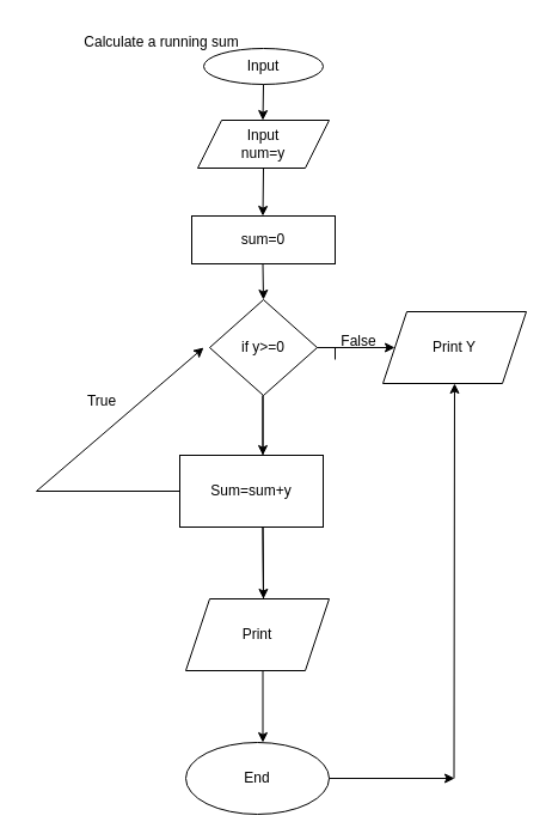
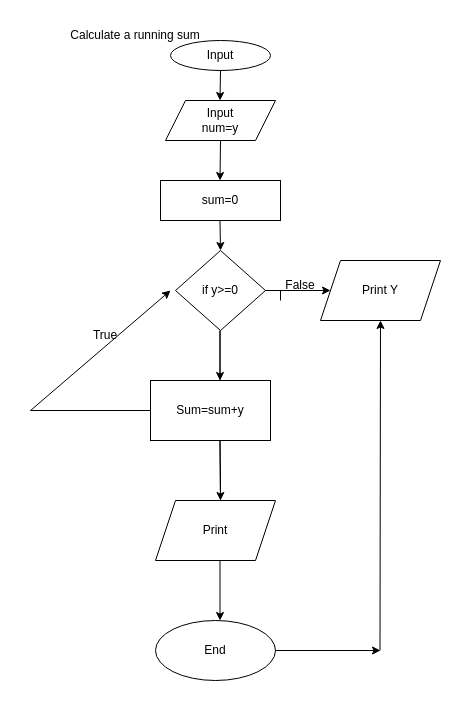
  <mxCell id="0" />
  <mxCell id="1" parent="0" />
  <mxCell id="2" value="Input" style="ellipse;whiteSpace=wrap;html=1;" vertex="1" parent="1"><mxGeometry x="170" y="40" width="100" height="30" as="geometry" /></mxCell>
  <mxCell id="3" value="" style="endArrow=classic;html=1;rounded=0;" edge="1" parent="1"><mxGeometry width="50" height="50" relative="1" as="geometry"><mxPoint x="220" y="140" as="sourcePoint" /><mxPoint x="219.5" y="180" as="targetPoint" /></mxGeometry></mxCell>
  <mxCell id="4" value="sum=0" style="rounded=0;whiteSpace=wrap;html=1;" vertex="1" parent="1"><mxGeometry x="160" y="180" width="120" height="40" as="geometry" /></mxCell>
  <mxCell id="5" value="" style="endArrow=classic;html=1;rounded=0;" edge="1" parent="1"><mxGeometry width="50" height="50" relative="1" as="geometry"><mxPoint x="220" y="500" as="sourcePoint" /><mxPoint x="220" y="500" as="targetPoint" /><Array as="points"><mxPoint x="219.5" y="440" /></Array></mxGeometry></mxCell>
  <mxCell id="6" value="Print" style="shape=parallelogram;perimeter=parallelogramPerimeter;whiteSpace=wrap;html=1;fixedSize=1;" vertex="1" parent="1"><mxGeometry x="155" y="500" width="120" height="60" as="geometry" /></mxCell>
  <mxCell id="7" value="" style="endArrow=classic;html=1;rounded=0;" edge="1" parent="1"><mxGeometry width="50" height="50" relative="1" as="geometry"><mxPoint x="219.5" y="560" as="sourcePoint" /><mxPoint x="219.5" y="620" as="targetPoint" /></mxGeometry></mxCell>
  <mxCell id="8" value="End" style="ellipse;whiteSpace=wrap;html=1;" vertex="1" parent="1"><mxGeometry x="155" y="620" width="120" height="60" as="geometry" /></mxCell>
  <mxCell id="9" style="edgeStyle=orthogonalEdgeStyle;rounded=0;orthogonalLoop=1;jettySize=auto;html=1;exitX=0.5;exitY=1;exitDx=0;exitDy=0;" edge="1" parent="1" source="2" target="2"><mxGeometry relative="1" as="geometry" /></mxCell>
  <mxCell id="10" value="Calculate a running sum" style="text;html=1;strokeColor=none;fillColor=none;align=center;verticalAlign=middle;whiteSpace=wrap;rounded=0;" vertex="1" parent="1"><mxGeometry x="20" y="20" width="230" height="30" as="geometry" /></mxCell>
  <mxCell id="11" value="" style="endArrow=classic;html=1;rounded=0;" edge="1" parent="1"><mxGeometry width="50" height="50" relative="1" as="geometry"><mxPoint x="280" y="300" as="sourcePoint" /><mxPoint x="330" y="290" as="targetPoint" /><Array as="points"><mxPoint x="280" y="290" /><mxPoint x="260" y="290" /></Array></mxGeometry></mxCell>
  <mxCell id="12" value="if y&amp;gt;=0" style="rhombus;whiteSpace=wrap;html=1;" vertex="1" parent="1"><mxGeometry x="175" y="250" width="90" height="80" as="geometry" /></mxCell>
  <mxCell id="13" value="Input&lt;br&gt;num=y" style="shape=parallelogram;perimeter=parallelogramPerimeter;whiteSpace=wrap;html=1;fixedSize=1;" vertex="1" parent="1"><mxGeometry x="165" y="100" width="110" height="40" as="geometry" /></mxCell>
  <mxCell id="14" style="edgeStyle=orthogonalEdgeStyle;rounded=0;orthogonalLoop=1;jettySize=auto;html=1;exitX=0.5;exitY=1;exitDx=0;exitDy=0;" edge="1" parent="1" source="4" target="4"><mxGeometry relative="1" as="geometry" /></mxCell>
  <mxCell id="15" value="" style="endArrow=classic;html=1;rounded=0;" edge="1" parent="1"><mxGeometry width="50" height="50" relative="1" as="geometry"><mxPoint x="220" y="70" as="sourcePoint" /><mxPoint x="219.5" y="100" as="targetPoint" /></mxGeometry></mxCell>
  <mxCell id="16" value="" style="endArrow=classic;html=1;rounded=0;" edge="1" parent="1"><mxGeometry width="50" height="50" relative="1" as="geometry"><mxPoint x="219.5" y="220" as="sourcePoint" /><mxPoint x="220" y="250" as="targetPoint" /></mxGeometry></mxCell>
  <mxCell id="17" value="False" style="text;html=1;strokeColor=none;fillColor=none;align=center;verticalAlign=middle;whiteSpace=wrap;rounded=0;" vertex="1" parent="1"><mxGeometry x="270" y="270" width="60" height="30" as="geometry" /></mxCell>
  <mxCell id="18" value="Sum=sum+y" style="rounded=0;whiteSpace=wrap;html=1;" vertex="1" parent="1"><mxGeometry x="150" y="380" width="120" height="60" as="geometry" /></mxCell>
  <mxCell id="19" value="" style="endArrow=classic;html=1;rounded=0;" edge="1" parent="1"><mxGeometry width="50" height="50" relative="1" as="geometry"><mxPoint x="219.5" y="380" as="sourcePoint" /><mxPoint x="219.5" y="380" as="targetPoint" /><Array as="points"><mxPoint x="219.5" y="330" /></Array></mxGeometry></mxCell>
  <mxCell id="20" value="" style="endArrow=classic;html=1;rounded=0;exitX=1;exitY=0.5;exitDx=0;exitDy=0;" edge="1" parent="1" source="8"><mxGeometry width="50" height="50" relative="1" as="geometry"><mxPoint x="290" y="650" as="sourcePoint" /><mxPoint x="380" y="650" as="targetPoint" /></mxGeometry></mxCell>
  <mxCell id="21" value="Print Y" style="shape=parallelogram;perimeter=parallelogramPerimeter;whiteSpace=wrap;html=1;fixedSize=1;" vertex="1" parent="1"><mxGeometry x="320" y="260" width="120" height="60" as="geometry" /></mxCell>
  <mxCell id="22" value="" style="endArrow=classic;html=1;rounded=0;entryX=0.5;entryY=1;entryDx=0;entryDy=0;" edge="1" parent="1" target="21"><mxGeometry width="50" height="50" relative="1" as="geometry"><mxPoint x="379.5" y="650" as="sourcePoint" /><mxPoint x="379.5" y="450" as="targetPoint" /></mxGeometry></mxCell>
  <mxCell id="23" value="" style="endArrow=classic;html=1;rounded=0;" edge="1" parent="1"><mxGeometry width="50" height="50" relative="1" as="geometry"><mxPoint x="150" y="410" as="sourcePoint" /><mxPoint x="170" y="290" as="targetPoint" /><Array as="points"><mxPoint x="30" y="410" /></Array></mxGeometry></mxCell>
- <mxCell id="24" value="True" style="text;html=1;strokeColor=none;fillColor=none;align=center;verticalAlign=middle;whiteSpace=wrap;rounded=0;" vertex="1" parent="1"><mxGeometry x="50" y="320" width="70" height="30" as="geometry" /></mxCell>
+ <mxCell id="24" value="True" style="text;html=1;strokeColor=none;fillColor=none;align=center;verticalAlign=middle;whiteSpace=wrap;rounded=0;" vertex="1" parent="1"><mxGeometry x="70" y="320" width="70" height="30" as="geometry" /></mxCell>
